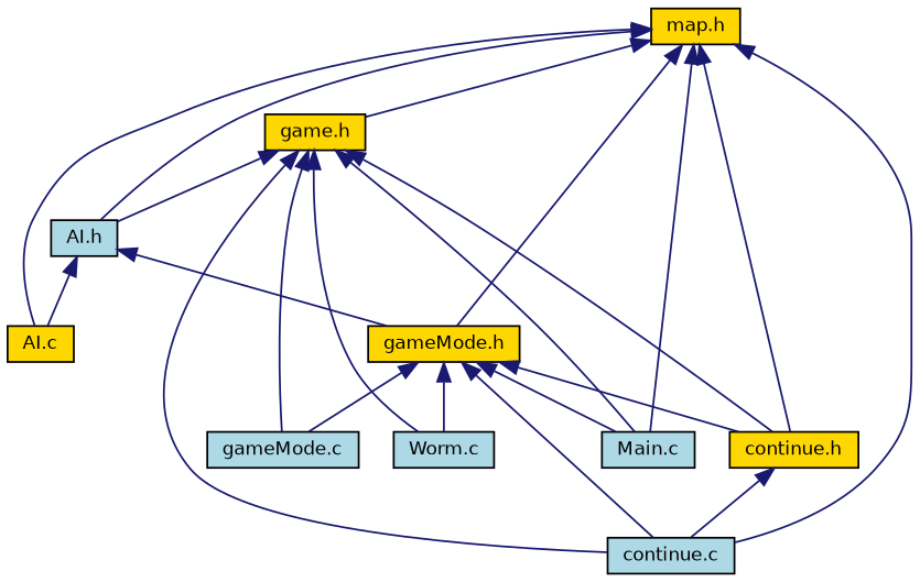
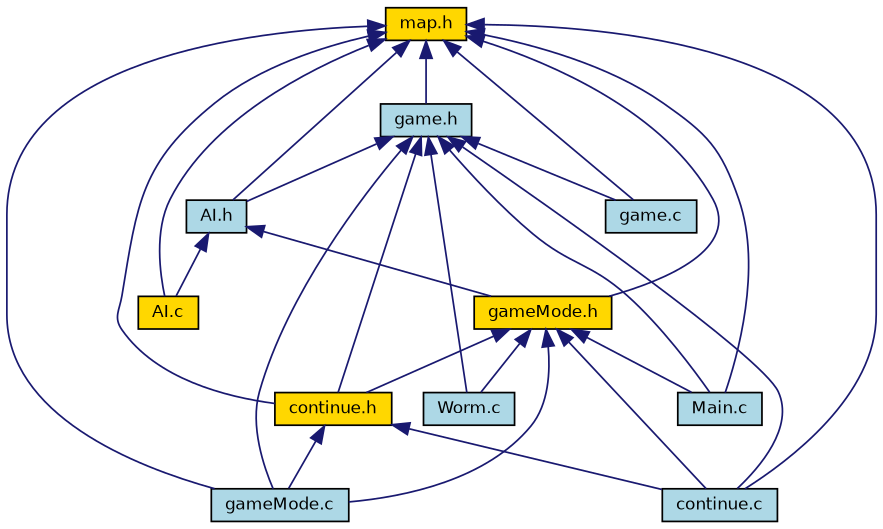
  digraph {
    node [color=black fillcolor=lightblue fontname=Helvetica fontsize=10 shape=record style=filled]
    edge [color=midnightblue dir=back fontname=Helvetica fontsize=10 labelfontname=Helvetica labelfontsize=10 style=solid]
    n1 [fillcolor=gold fontcolor=black height=0.2 label="map.h" width=0.4]
-   n2 [fillcolor=gold height=0.2 label="game.h" width=0.4]
+   n2 [height=0.2 label="game.h" width=0.4]
    n3 [height=0.2 label="AI.h" width=0.4]
    n4 [fillcolor=gold height=0.2 label="AI.c" width=0.4]
    n5 [height=0.2 label="gameMode.c" width=0.4]
    n6 [fillcolor=gold height=0.2 label="continue.h" width=0.4]
    n7 [height=0.2 label="continue.c" width=0.4]
+   n8 [height=0.2 label="game.c" width=0.4]
    n9 [height=0.2 label="Main.c" width=0.4]
    n10 [fillcolor=gold height=0.2 label="gameMode.h" width=0.4]
    n11 [height=0.2 label="Worm.c" width=0.4]
    n1 -> n2
    n1 -> n3
    n1 -> n4
+   n1 -> n5
    n1 -> n6
    n1 -> n7
+   n1 -> n8
    n1 -> n9
    n1 -> n10
    n2 -> n3
    n2 -> n5
    n2 -> n6
    n2 -> n7
+   n2 -> n8
    n2 -> n9
    n2 -> n11
    n3 -> n4
    n3 -> n10
+   n6 -> n5
    n6 -> n7
    n10 -> n5
    n10 -> n6
    n10 -> n7
    n10 -> n9
    n10 -> n11
  }
